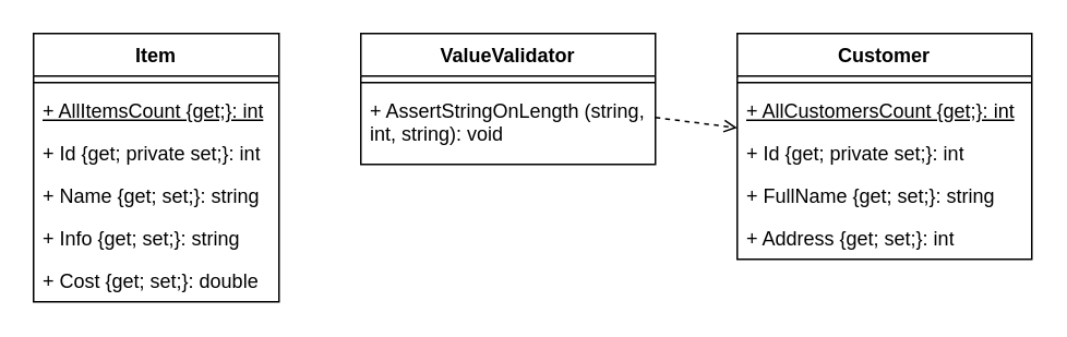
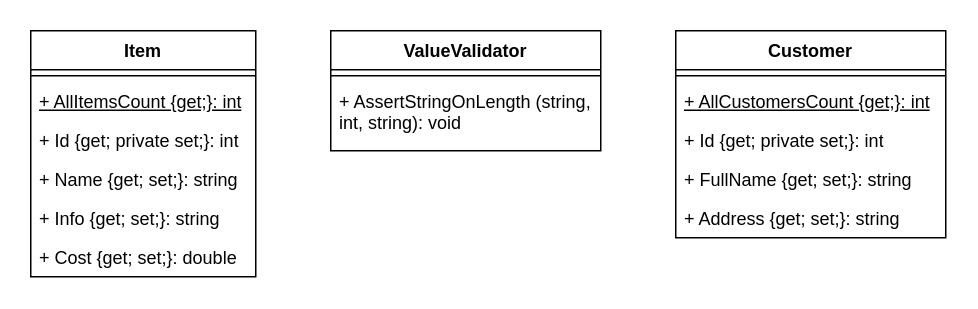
  <mxCell id="0" />
  <mxCell id="1" parent="0" />
  <mxCell id="2" value="Item" style="swimlane;fontStyle=1;align=center;verticalAlign=top;childLayout=stackLayout;horizontal=1;startSize=26;horizontalStack=0;resizeParent=1;resizeParentMax=0;resizeLast=0;collapsible=1;marginBottom=0;whiteSpace=wrap;html=1;" vertex="1" parent="1"><mxGeometry x="20" y="20" width="150" height="164" as="geometry"><mxRectangle x="190" y="80" width="100" height="30" as="alternateBounds" /></mxGeometry></mxCell>
  <mxCell id="3" value="" style="line;strokeWidth=1;fillColor=none;align=left;verticalAlign=middle;spacingTop=-1;spacingLeft=3;spacingRight=3;rotatable=0;labelPosition=right;points=[];portConstraint=eastwest;strokeColor=inherit;" vertex="1" parent="2"><mxGeometry y="26" width="150" height="8" as="geometry" /></mxCell>
  <mxCell id="4" value="&lt;u&gt;+ AllItemsCount {get;}: int&lt;/u&gt;" style="text;strokeColor=none;fillColor=none;align=left;verticalAlign=top;spacingLeft=4;spacingRight=4;overflow=hidden;rotatable=0;points=[[0,0.5],[1,0.5]];portConstraint=eastwest;whiteSpace=wrap;html=1;" vertex="1" parent="2"><mxGeometry y="34" width="150" height="26" as="geometry" /></mxCell>
  <mxCell id="5" value="+ Id {get; private set;}: int" style="text;strokeColor=none;fillColor=none;align=left;verticalAlign=top;spacingLeft=4;spacingRight=4;overflow=hidden;rotatable=0;points=[[0,0.5],[1,0.5]];portConstraint=eastwest;whiteSpace=wrap;html=1;" vertex="1" parent="2"><mxGeometry y="60" width="150" height="26" as="geometry" /></mxCell>
  <mxCell id="6" value="+ Name {get; set;}: string" style="text;strokeColor=none;fillColor=none;align=left;verticalAlign=top;spacingLeft=4;spacingRight=4;overflow=hidden;rotatable=0;points=[[0,0.5],[1,0.5]];portConstraint=eastwest;whiteSpace=wrap;html=1;" vertex="1" parent="2"><mxGeometry y="86" width="150" height="26" as="geometry" /></mxCell>
  <mxCell id="7" value="+ Info {get; set;}: string" style="text;strokeColor=none;fillColor=none;align=left;verticalAlign=top;spacingLeft=4;spacingRight=4;overflow=hidden;rotatable=0;points=[[0,0.5],[1,0.5]];portConstraint=eastwest;whiteSpace=wrap;html=1;" vertex="1" parent="2"><mxGeometry y="112" width="150" height="26" as="geometry" /></mxCell>
  <mxCell id="8" value="+ Cost {get; set;}: double" style="text;strokeColor=none;fillColor=none;align=left;verticalAlign=top;spacingLeft=4;spacingRight=4;overflow=hidden;rotatable=0;points=[[0,0.5],[1,0.5]];portConstraint=eastwest;whiteSpace=wrap;html=1;" vertex="1" parent="2"><mxGeometry y="138" width="150" height="26" as="geometry" /></mxCell>
  <mxCell id="9" value="Customer" style="swimlane;fontStyle=1;align=center;verticalAlign=top;childLayout=stackLayout;horizontal=1;startSize=26;horizontalStack=0;resizeParent=1;resizeParentMax=0;resizeLast=0;collapsible=1;marginBottom=0;whiteSpace=wrap;html=1;" vertex="1" parent="1"><mxGeometry x="450" y="20" width="180" height="138" as="geometry"><mxRectangle x="190" y="80" width="100" height="30" as="alternateBounds" /></mxGeometry></mxCell>
  <mxCell id="10" value="" style="line;strokeWidth=1;fillColor=none;align=left;verticalAlign=middle;spacingTop=-1;spacingLeft=3;spacingRight=3;rotatable=0;labelPosition=right;points=[];portConstraint=eastwest;strokeColor=inherit;" vertex="1" parent="9"><mxGeometry y="26" width="180" height="8" as="geometry" /></mxCell>
  <mxCell id="11" value="&lt;u&gt;+ AllCustomersCount {get;}: int&lt;/u&gt;" style="text;strokeColor=none;fillColor=none;align=left;verticalAlign=top;spacingLeft=4;spacingRight=4;overflow=hidden;rotatable=0;points=[[0,0.5],[1,0.5]];portConstraint=eastwest;whiteSpace=wrap;html=1;" vertex="1" parent="9"><mxGeometry y="34" width="180" height="26" as="geometry" /></mxCell>
  <mxCell id="12" value="+ Id {get; private set;}: int" style="text;strokeColor=none;fillColor=none;align=left;verticalAlign=top;spacingLeft=4;spacingRight=4;overflow=hidden;rotatable=0;points=[[0,0.5],[1,0.5]];portConstraint=eastwest;whiteSpace=wrap;html=1;" vertex="1" parent="9"><mxGeometry y="60" width="180" height="26" as="geometry" /></mxCell>
  <mxCell id="13" value="+ FullName {get; set;}: string" style="text;strokeColor=none;fillColor=none;align=left;verticalAlign=top;spacingLeft=4;spacingRight=4;overflow=hidden;rotatable=0;points=[[0,0.5],[1,0.5]];portConstraint=eastwest;whiteSpace=wrap;html=1;" vertex="1" parent="9"><mxGeometry y="86" width="180" height="26" as="geometry" /></mxCell>
- <mxCell id="14" value="+ Address {get; set;}: int" style="text;strokeColor=none;fillColor=none;align=left;verticalAlign=top;spacingLeft=4;spacingRight=4;overflow=hidden;rotatable=0;points=[[0,0.5],[1,0.5]];portConstraint=eastwest;whiteSpace=wrap;html=1;" vertex="1" parent="9"><mxGeometry y="112" width="180" height="26" as="geometry" /></mxCell>
+ <mxCell id="14" value="+ Address {get; set;}: string" style="text;strokeColor=none;fillColor=none;align=left;verticalAlign=top;spacingLeft=4;spacingRight=4;overflow=hidden;rotatable=0;points=[[0,0.5],[1,0.5]];portConstraint=eastwest;whiteSpace=wrap;html=1;" vertex="1" parent="9"><mxGeometry y="112" width="180" height="26" as="geometry" /></mxCell>
  <mxCell id="15" value="ValueValidator" style="swimlane;fontStyle=1;align=center;verticalAlign=top;childLayout=stackLayout;horizontal=1;startSize=26;horizontalStack=0;resizeParent=1;resizeParentMax=0;resizeLast=0;collapsible=1;marginBottom=0;whiteSpace=wrap;html=1;" vertex="1" parent="1"><mxGeometry x="220" y="20" width="180" height="80" as="geometry"><mxRectangle x="190" y="80" width="100" height="30" as="alternateBounds" /></mxGeometry></mxCell>
  <mxCell id="16" value="" style="line;strokeWidth=1;fillColor=none;align=left;verticalAlign=middle;spacingTop=-1;spacingLeft=3;spacingRight=3;rotatable=0;labelPosition=right;points=[];portConstraint=eastwest;strokeColor=inherit;" vertex="1" parent="15"><mxGeometry y="26" width="180" height="8" as="geometry" /></mxCell>
  <mxCell id="17" value="+ AssertStringOnLength (string, int, string): void" style="text;strokeColor=none;fillColor=none;align=left;verticalAlign=top;spacingLeft=4;spacingRight=4;overflow=hidden;rotatable=0;points=[[0,0.5],[1,0.5]];portConstraint=eastwest;whiteSpace=wrap;html=1;" vertex="1" parent="15"><mxGeometry y="34" width="180" height="46" as="geometry" /></mxCell>
- <mxCell id="18" value="" style="endArrow=open;html=1;rounded=0;dashed=1;endFill=0;" edge="1" parent="1" source="15" target="9"><mxGeometry width="50" height="50" relative="1" as="geometry"><mxPoint x="240" y="260" as="sourcePoint" /><mxPoint x="290" y="210" as="targetPoint" /></mxGeometry></mxCell>
